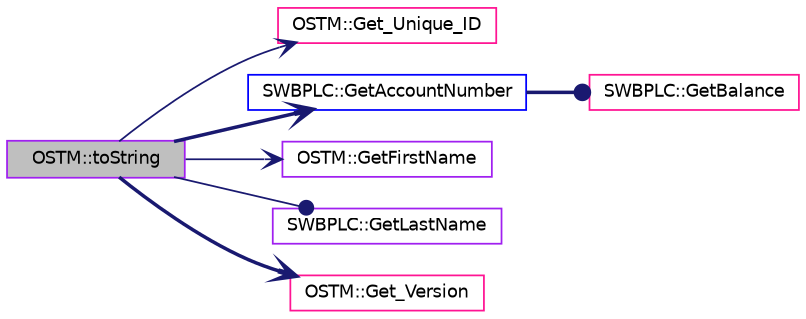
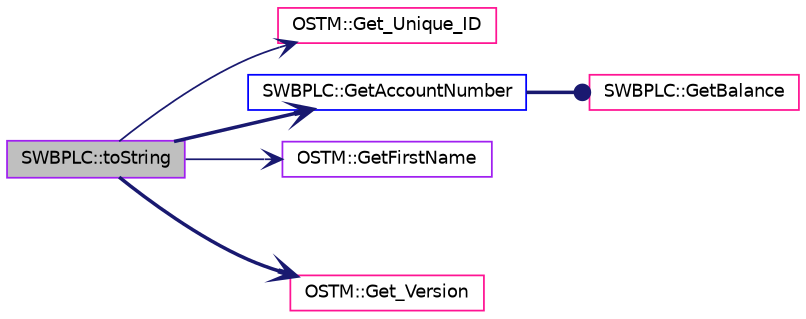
  digraph {
    rankdir=LR
    node [color=purple fillcolor=white fontname=Helvetica fontsize=10 shape=record style=filled]
    edge [arrowhead=vee color=midnightblue fontname=Helvetica fontsize=10 labelfontname=Helvetica labelfontsize=10 style=solid]
-   n1 [fillcolor=grey75 fontcolor=black height=0.2 label="OSTM::toString" width=0.4]
+   n1 [fillcolor=grey75 fontcolor=black height=0.2 label="SWBPLC::toString" width=0.4]
    n2 [color=deeppink height=0.2 label="OSTM::Get_Unique_ID" width=0.4]
    n3 [color=blue height=0.2 label="SWBPLC::GetAccountNumber" width=0.4]
    n4 [height=0.2 label="OSTM::GetFirstName" width=0.4]
-   n5 [height=0.2 label="SWBPLC::GetLastName" width=0.4]
    n6 [color=deeppink height=0.2 label="OSTM::Get_Version" width=0.4]
    n7 [color=deeppink height=0.2 label="SWBPLC::GetBalance" width=0.4]
    n1 -> n2
    n1 -> n3 [style=bold]
    n1 -> n4
-   n1 -> n5 [arrowhead=dot]
    n1 -> n6 [style=bold]
    n3 -> n7 [arrowhead=dot style=bold]
  }
